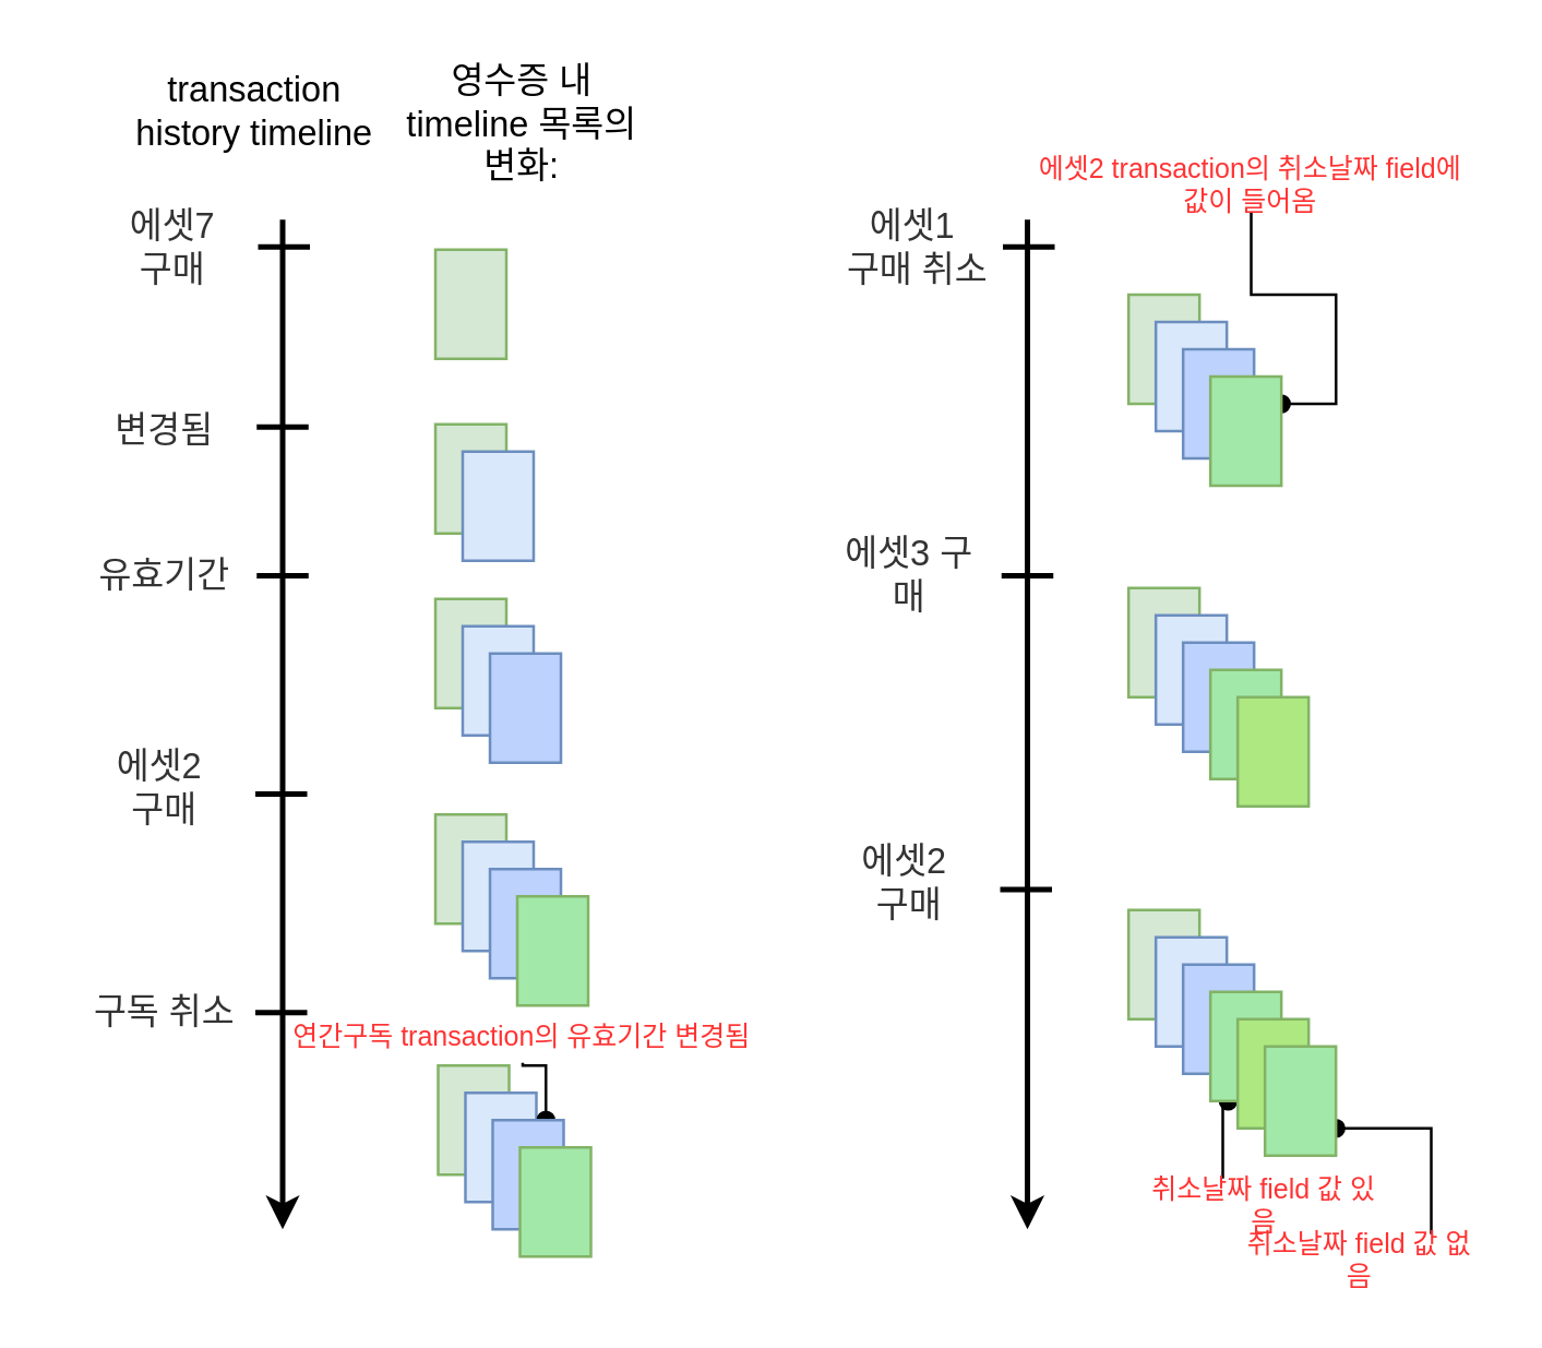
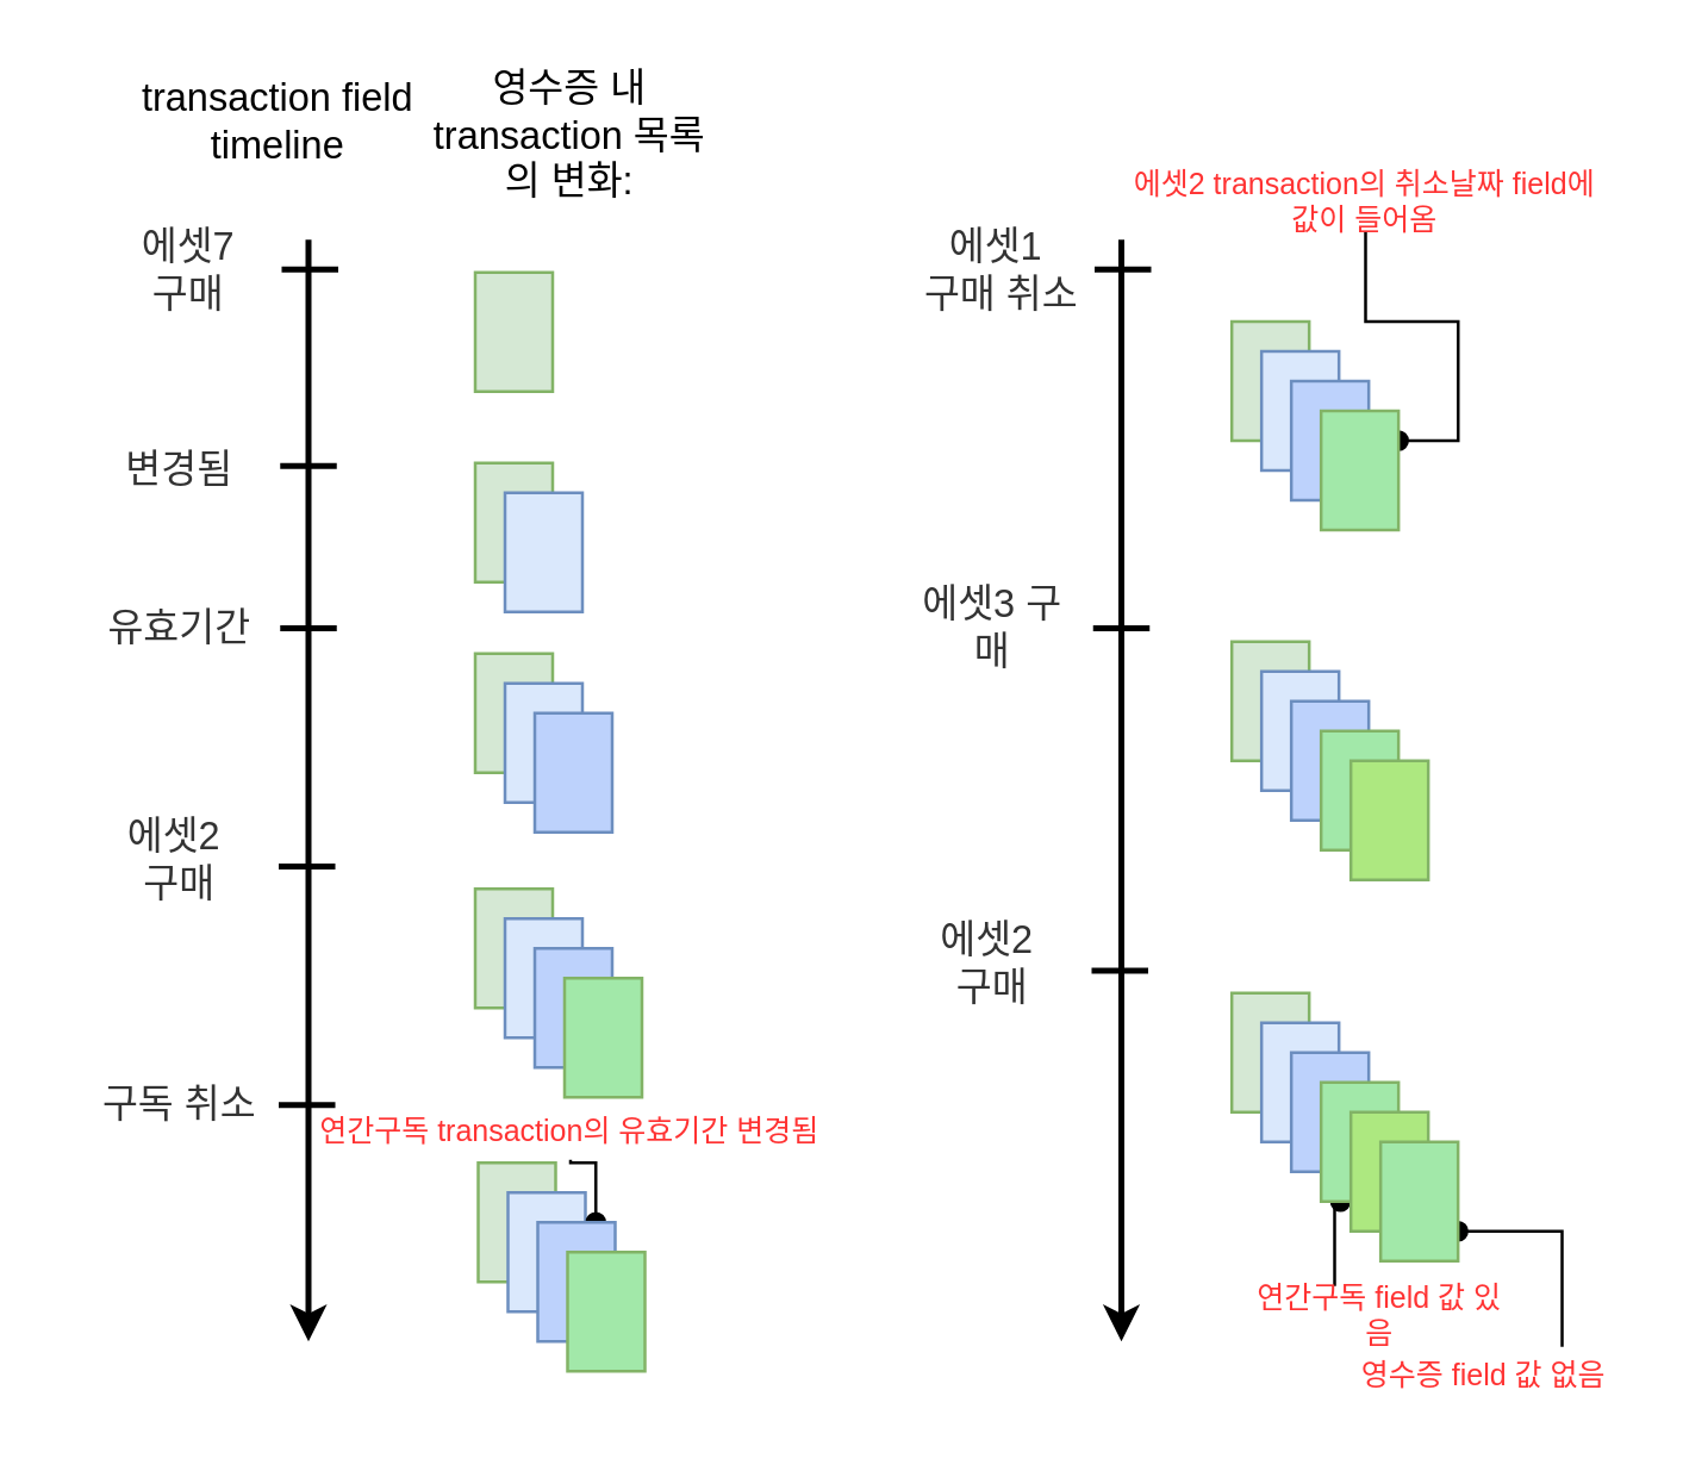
  <mxCell id="0" />
  <mxCell id="1" parent="0" />
  <mxCell id="2" value="" style="endArrow=classic;html=1;strokeWidth=2;endFill=1;" edge="1" parent="1"><mxGeometry width="50" height="50" relative="1" as="geometry"><mxPoint x="103" y="80" as="sourcePoint" /><mxPoint x="103" y="450" as="targetPoint" /></mxGeometry></mxCell>
  <mxCell id="3" value="" style="endArrow=none;html=1;strokeWidth=2;" edge="1" parent="1"><mxGeometry width="50" height="50" relative="1" as="geometry"><mxPoint x="94" y="90" as="sourcePoint" /><mxPoint x="113" y="90" as="targetPoint" /></mxGeometry></mxCell>
  <mxCell id="4" value="&lt;font color=&quot;#333333&quot; style=&quot;font-size: 13px&quot;&gt;에셋7 &lt;br style=&quot;font-size: 13px&quot;&gt;구매&lt;/font&gt;" style="text;html=1;strokeColor=none;fillColor=none;align=center;verticalAlign=middle;whiteSpace=wrap;rounded=0;fontSize=13;" vertex="1" parent="1"><mxGeometry x="33" y="80" width="60" height="20" as="geometry" /></mxCell>
  <mxCell id="5" value="&lt;font color=&quot;#333333&quot; style=&quot;font-size: 13px;&quot;&gt;&lt;span style=&quot;font-size: 13px;&quot;&gt;변경됨&lt;/span&gt;&lt;/font&gt;" style="text;html=1;strokeColor=none;fillColor=none;align=center;verticalAlign=middle;whiteSpace=wrap;rounded=0;fontSize=13;" vertex="1" parent="1"><mxGeometry x="30" y="146.5" width="60" height="20" as="geometry" /></mxCell>
  <mxCell id="6" value="&lt;font color=&quot;#333333&quot; style=&quot;font-size: 13px;&quot;&gt;&lt;span style=&quot;font-size: 13px;&quot;&gt;유효기간&lt;/span&gt;&lt;/font&gt;" style="text;html=1;strokeColor=none;fillColor=none;align=center;verticalAlign=middle;whiteSpace=wrap;rounded=0;fontSize=13;" vertex="1" parent="1"><mxGeometry x="30" y="200" width="60" height="20" as="geometry" /></mxCell>
  <mxCell id="7" value="&lt;font color=&quot;#333333&quot; style=&quot;font-size: 13px&quot;&gt;에셋2&amp;nbsp;&lt;br style=&quot;font-size: 13px&quot;&gt;구매&lt;/font&gt;" style="text;html=1;strokeColor=none;fillColor=none;align=center;verticalAlign=middle;whiteSpace=wrap;rounded=0;fontSize=13;" vertex="1" parent="1"><mxGeometry x="20" y="278" width="80" height="20" as="geometry" /></mxCell>
  <mxCell id="8" value="&lt;font color=&quot;#333333&quot; style=&quot;font-size: 13px;&quot;&gt;&lt;span style=&quot;font-size: 13px;&quot;&gt;구독 취소&lt;/span&gt;&lt;/font&gt;" style="text;html=1;strokeColor=none;fillColor=none;align=center;verticalAlign=middle;whiteSpace=wrap;rounded=0;fontSize=13;" vertex="1" parent="1"><mxGeometry x="20" y="360" width="80" height="20" as="geometry" /></mxCell>
- <mxCell id="9" value="영수증 내 timeline 목록의 변화:" style="text;html=1;strokeColor=none;fillColor=none;align=center;verticalAlign=middle;whiteSpace=wrap;rounded=0;fontSize=13;" vertex="1" parent="1"><mxGeometry x="141" y="25" width="100" height="40" as="geometry" /></mxCell>
- <mxCell id="10" value="transaction history timeline" style="text;html=1;strokeColor=none;fillColor=none;align=center;verticalAlign=middle;whiteSpace=wrap;rounded=0;fontSize=13;" vertex="1" parent="1"><mxGeometry x="43" y="20" width="100" height="40" as="geometry" /></mxCell>
+ <mxCell id="9" value="영수증 내 transaction 목록의 변화:" style="text;html=1;strokeColor=none;fillColor=none;align=center;verticalAlign=middle;whiteSpace=wrap;rounded=0;fontSize=13;" vertex="1" parent="1"><mxGeometry x="141" y="25" width="100" height="40" as="geometry" /></mxCell>
+ <mxCell id="10" value="transaction field timeline" style="text;html=1;strokeColor=none;fillColor=none;align=center;verticalAlign=middle;whiteSpace=wrap;rounded=0;fontSize=13;" vertex="1" parent="1"><mxGeometry x="43" y="20" width="100" height="40" as="geometry" /></mxCell>
  <mxCell id="11" value="" style="endArrow=none;html=1;strokeWidth=2;" edge="1" parent="1"><mxGeometry width="50" height="50" relative="1" as="geometry"><mxPoint x="93" y="370.571" as="sourcePoint" /><mxPoint x="112" y="370.571" as="targetPoint" /></mxGeometry></mxCell>
  <mxCell id="12" value="" style="endArrow=none;html=1;strokeWidth=2;" edge="1" parent="1"><mxGeometry width="50" height="50" relative="1" as="geometry"><mxPoint x="93" y="290.5" as="sourcePoint" /><mxPoint x="112" y="290.5" as="targetPoint" /></mxGeometry></mxCell>
  <mxCell id="13" value="" style="endArrow=none;html=1;strokeWidth=2;" edge="1" parent="1"><mxGeometry width="50" height="50" relative="1" as="geometry"><mxPoint x="93.5" y="210.5" as="sourcePoint" /><mxPoint x="112.5" y="210.5" as="targetPoint" /></mxGeometry></mxCell>
  <mxCell id="14" value="" style="endArrow=none;html=1;strokeWidth=2;" edge="1" parent="1"><mxGeometry width="50" height="50" relative="1" as="geometry"><mxPoint x="93.5" y="156" as="sourcePoint" /><mxPoint x="112.5" y="156" as="targetPoint" /></mxGeometry></mxCell>
  <mxCell id="15" value="" style="rounded=0;whiteSpace=wrap;html=1;fontSize=13;fillColor=#d5e8d4;strokeColor=#82b366;" vertex="1" parent="1"><mxGeometry x="159" y="91" width="26" height="40" as="geometry" /></mxCell>
  <mxCell id="16" value="" style="rounded=0;whiteSpace=wrap;html=1;fontSize=13;fillColor=#d5e8d4;strokeColor=#82b366;" vertex="1" parent="1"><mxGeometry x="159" y="155" width="26" height="40" as="geometry" /></mxCell>
  <mxCell id="17" value="" style="rounded=0;whiteSpace=wrap;html=1;fontSize=13;fillColor=#dae8fc;strokeColor=#6c8ebf;" vertex="1" parent="1"><mxGeometry x="169" y="165" width="26" height="40" as="geometry" /></mxCell>
  <mxCell id="18" value="" style="rounded=0;whiteSpace=wrap;html=1;fontSize=13;fillColor=#d5e8d4;strokeColor=#82b366;" vertex="1" parent="1"><mxGeometry x="159" y="219" width="26" height="40" as="geometry" /></mxCell>
  <mxCell id="19" value="" style="rounded=0;whiteSpace=wrap;html=1;fontSize=13;fillColor=#dae8fc;strokeColor=#6c8ebf;" vertex="1" parent="1"><mxGeometry x="169" y="229" width="26" height="40" as="geometry" /></mxCell>
  <mxCell id="20" value="" style="rounded=0;whiteSpace=wrap;html=1;fontSize=13;fillColor=#BDD2FC;strokeColor=#6c8ebf;" vertex="1" parent="1"><mxGeometry x="179" y="239" width="26" height="40" as="geometry" /></mxCell>
  <mxCell id="21" value="" style="rounded=0;whiteSpace=wrap;html=1;fontSize=13;fillColor=#d5e8d4;strokeColor=#82b366;" vertex="1" parent="1"><mxGeometry x="159" y="298" width="26" height="40" as="geometry" /></mxCell>
  <mxCell id="22" value="" style="rounded=0;whiteSpace=wrap;html=1;fontSize=13;fillColor=#dae8fc;strokeColor=#6c8ebf;" vertex="1" parent="1"><mxGeometry x="169" y="308" width="26" height="40" as="geometry" /></mxCell>
  <mxCell id="23" value="" style="rounded=0;whiteSpace=wrap;html=1;fontSize=13;fillColor=#BDD2FC;strokeColor=#6c8ebf;" vertex="1" parent="1"><mxGeometry x="179" y="318" width="26" height="40" as="geometry" /></mxCell>
  <mxCell id="24" value="" style="rounded=0;whiteSpace=wrap;html=1;fontSize=13;fillColor=#A2E8A9;strokeColor=#82b366;" vertex="1" parent="1"><mxGeometry x="189" y="328" width="26" height="40" as="geometry" /></mxCell>
  <mxCell id="25" value="" style="rounded=0;whiteSpace=wrap;html=1;fontSize=13;fillColor=#d5e8d4;strokeColor=#82b366;" vertex="1" parent="1"><mxGeometry x="160" y="390" width="26" height="40" as="geometry" /></mxCell>
  <mxCell id="26" value="" style="rounded=0;whiteSpace=wrap;html=1;fontSize=13;fillColor=#dae8fc;strokeColor=#6c8ebf;" vertex="1" parent="1"><mxGeometry x="170" y="400" width="26" height="40" as="geometry" /></mxCell>
  <mxCell id="27" style="edgeStyle=orthogonalEdgeStyle;rounded=0;orthogonalLoop=1;jettySize=auto;html=1;exitX=0.75;exitY=0;exitDx=0;exitDy=0;startArrow=oval;startFill=1;endArrow=none;endFill=0;strokeWidth=1;fontSize=13;fontColor=#FF3333;jumpSize=4;" edge="1" parent="1" source="28" target="30"><mxGeometry relative="1" as="geometry" /></mxCell>
  <mxCell id="28" value="" style="rounded=0;whiteSpace=wrap;html=1;fontSize=13;fillColor=#BDD2FC;strokeColor=#6c8ebf;" vertex="1" parent="1"><mxGeometry x="180" y="410" width="26" height="40" as="geometry" /></mxCell>
  <mxCell id="29" value="" style="rounded=0;whiteSpace=wrap;html=1;fontSize=13;fillColor=#A2E8A9;strokeColor=#82b366;" vertex="1" parent="1"><mxGeometry x="190" y="420" width="26" height="40" as="geometry" /></mxCell>
  <mxCell id="30" value="&lt;font style=&quot;font-size: 10px;&quot;&gt;&lt;span style=&quot;font-size: 10px;&quot;&gt;연간구독 transaction의 유효기간 변경됨&lt;/span&gt;&lt;/font&gt;" style="text;html=1;strokeColor=none;fillColor=none;align=center;verticalAlign=middle;whiteSpace=wrap;rounded=0;fontSize=10;fontColor=#FF3333;" vertex="1" parent="1"><mxGeometry x="106" y="368" width="170" height="21" as="geometry" /></mxCell>
  <mxCell id="31" value="" style="endArrow=classic;html=1;strokeWidth=2;endFill=1;" edge="1" parent="1"><mxGeometry width="50" height="50" relative="1" as="geometry"><mxPoint x="376" y="80" as="sourcePoint" /><mxPoint x="376" y="450" as="targetPoint" /></mxGeometry></mxCell>
  <mxCell id="32" value="" style="endArrow=none;html=1;strokeWidth=2;" edge="1" parent="1"><mxGeometry width="50" height="50" relative="1" as="geometry"><mxPoint x="367" y="90" as="sourcePoint" /><mxPoint x="386" y="90" as="targetPoint" /></mxGeometry></mxCell>
  <mxCell id="33" value="&lt;font color=&quot;#333333&quot; style=&quot;font-size: 13px&quot;&gt;에셋1&amp;nbsp;&lt;br style=&quot;font-size: 13px&quot;&gt;구매 취소&lt;/font&gt;" style="text;html=1;strokeColor=none;fillColor=none;align=center;verticalAlign=middle;whiteSpace=wrap;rounded=0;fontSize=13;" vertex="1" parent="1"><mxGeometry x="306" y="80" width="60" height="20" as="geometry" /></mxCell>
  <mxCell id="34" value="&lt;font color=&quot;#333333&quot;&gt;&lt;span&gt;에셋3 구매&lt;/span&gt;&lt;/font&gt;" style="text;html=1;strokeColor=none;fillColor=none;align=center;verticalAlign=middle;whiteSpace=wrap;rounded=0;fontSize=13;" vertex="1" parent="1"><mxGeometry x="303" y="200" width="60" height="20" as="geometry" /></mxCell>
  <mxCell id="35" value="&lt;font color=&quot;#333333&quot; style=&quot;font-size: 13px&quot;&gt;에셋2&amp;nbsp;&lt;br style=&quot;font-size: 13px&quot;&gt;구매&lt;/font&gt;" style="text;html=1;strokeColor=none;fillColor=none;align=center;verticalAlign=middle;whiteSpace=wrap;rounded=0;fontSize=13;" vertex="1" parent="1"><mxGeometry x="293" y="313" width="80" height="20" as="geometry" /></mxCell>
  <mxCell id="36" value="" style="endArrow=none;html=1;strokeWidth=2;" edge="1" parent="1"><mxGeometry width="50" height="50" relative="1" as="geometry"><mxPoint x="366" y="325.5" as="sourcePoint" /><mxPoint x="385" y="325.5" as="targetPoint" /></mxGeometry></mxCell>
  <mxCell id="37" value="" style="endArrow=none;html=1;strokeWidth=2;" edge="1" parent="1"><mxGeometry width="50" height="50" relative="1" as="geometry"><mxPoint x="366.5" y="210.5" as="sourcePoint" /><mxPoint x="385.5" y="210.5" as="targetPoint" /></mxGeometry></mxCell>
  <mxCell id="38" value="" style="rounded=0;whiteSpace=wrap;html=1;fontSize=13;fillColor=#d5e8d4;strokeColor=#82b366;" vertex="1" parent="1"><mxGeometry x="413.069" y="107.5" width="26" height="40" as="geometry" /></mxCell>
  <mxCell id="39" value="" style="rounded=0;whiteSpace=wrap;html=1;fontSize=13;fillColor=#dae8fc;strokeColor=#6c8ebf;" vertex="1" parent="1"><mxGeometry x="423.069" y="117.5" width="26" height="40" as="geometry" /></mxCell>
  <mxCell id="40" value="" style="rounded=0;whiteSpace=wrap;html=1;fontSize=13;fillColor=#BDD2FC;strokeColor=#6c8ebf;" vertex="1" parent="1"><mxGeometry x="433.069" y="127.5" width="26" height="40" as="geometry" /></mxCell>
  <mxCell id="41" style="edgeStyle=orthogonalEdgeStyle;rounded=0;jumpSize=3;orthogonalLoop=1;jettySize=auto;html=1;exitX=1;exitY=0.25;exitDx=0;exitDy=0;entryX=0.5;entryY=1;entryDx=0;entryDy=0;startArrow=oval;startFill=1;endArrow=none;endFill=0;strokeWidth=1;fontSize=10;fontColor=#FF3333;" edge="1" parent="1" source="42" target="43"><mxGeometry relative="1" as="geometry" /></mxCell>
  <mxCell id="42" value="" style="rounded=0;whiteSpace=wrap;html=1;fontSize=13;fillColor=#A2E8A9;strokeColor=#82b366;" vertex="1" parent="1"><mxGeometry x="443.069" y="137.5" width="26" height="40" as="geometry" /></mxCell>
  <mxCell id="43" value="에셋2 transaction의 취소날짜 field에 &amp;nbsp;값이 들어옴&amp;nbsp;" style="text;html=1;strokeColor=none;fillColor=none;align=center;verticalAlign=middle;whiteSpace=wrap;rounded=0;fontSize=10;fontColor=#FF3333;" vertex="1" parent="1"><mxGeometry x="373" y="56.5" width="170" height="21" as="geometry" /></mxCell>
  <mxCell id="44" value="" style="rounded=0;whiteSpace=wrap;html=1;fontSize=13;fillColor=#d5e8d4;strokeColor=#82b366;" vertex="1" parent="1"><mxGeometry x="413.069" y="215" width="26" height="40" as="geometry" /></mxCell>
  <mxCell id="45" value="" style="rounded=0;whiteSpace=wrap;html=1;fontSize=13;fillColor=#dae8fc;strokeColor=#6c8ebf;" vertex="1" parent="1"><mxGeometry x="423.069" y="225" width="26" height="40" as="geometry" /></mxCell>
  <mxCell id="46" value="" style="rounded=0;whiteSpace=wrap;html=1;fontSize=13;fillColor=#BDD2FC;strokeColor=#6c8ebf;" vertex="1" parent="1"><mxGeometry x="433.069" y="235" width="26" height="40" as="geometry" /></mxCell>
  <mxCell id="47" value="" style="rounded=0;whiteSpace=wrap;html=1;fontSize=13;fillColor=#A2E8A9;strokeColor=#82b366;" vertex="1" parent="1"><mxGeometry x="443.069" y="245" width="26" height="40" as="geometry" /></mxCell>
  <mxCell id="48" value="" style="rounded=0;whiteSpace=wrap;html=1;fontSize=13;fillColor=#ADE880;strokeColor=#82b366;" vertex="1" parent="1"><mxGeometry x="453.069" y="255" width="26" height="40" as="geometry" /></mxCell>
  <mxCell id="49" value="" style="rounded=0;whiteSpace=wrap;html=1;fontSize=13;fillColor=#d5e8d4;strokeColor=#82b366;" vertex="1" parent="1"><mxGeometry x="413.069" y="333" width="26" height="40" as="geometry" /></mxCell>
  <mxCell id="50" value="" style="rounded=0;whiteSpace=wrap;html=1;fontSize=13;fillColor=#dae8fc;strokeColor=#6c8ebf;" vertex="1" parent="1"><mxGeometry x="423.069" y="343" width="26" height="40" as="geometry" /></mxCell>
  <mxCell id="51" value="" style="rounded=0;whiteSpace=wrap;html=1;fontSize=13;fillColor=#BDD2FC;strokeColor=#6c8ebf;" vertex="1" parent="1"><mxGeometry x="433.069" y="353" width="26" height="40" as="geometry" /></mxCell>
  <mxCell id="52" style="edgeStyle=orthogonalEdgeStyle;rounded=0;jumpSize=3;orthogonalLoop=1;jettySize=auto;html=1;exitX=0.25;exitY=1;exitDx=0;exitDy=0;entryX=0.329;entryY=0.067;entryDx=0;entryDy=0;entryPerimeter=0;startArrow=oval;startFill=1;endArrow=none;endFill=0;strokeWidth=1;fontSize=10;fontColor=#FF3333;" edge="1" parent="1" source="53" target="57"><mxGeometry relative="1" as="geometry" /></mxCell>
  <mxCell id="53" value="" style="rounded=0;whiteSpace=wrap;html=1;fontSize=13;fillColor=#A2E8A9;strokeColor=#82b366;" vertex="1" parent="1"><mxGeometry x="443.069" y="363" width="26" height="40" as="geometry" /></mxCell>
  <mxCell id="54" value="" style="rounded=0;whiteSpace=wrap;html=1;fontSize=13;fillColor=#ADE880;strokeColor=#82b366;" vertex="1" parent="1"><mxGeometry x="453.069" y="373" width="26" height="40" as="geometry" /></mxCell>
  <mxCell id="55" style="edgeStyle=orthogonalEdgeStyle;rounded=0;jumpSize=3;orthogonalLoop=1;jettySize=auto;html=1;exitX=1;exitY=0.75;exitDx=0;exitDy=0;entryX=0.789;entryY=0.062;entryDx=0;entryDy=0;entryPerimeter=0;startArrow=oval;startFill=1;endArrow=none;endFill=0;strokeWidth=1;fontSize=10;fontColor=#FF3333;" edge="1" parent="1" source="56" target="58"><mxGeometry relative="1" as="geometry" /></mxCell>
  <mxCell id="56" value="" style="rounded=0;whiteSpace=wrap;html=1;fontSize=13;fillColor=#A2E8A9;strokeColor=#82b366;" vertex="1" parent="1"><mxGeometry x="463.069" y="383" width="26" height="40" as="geometry" /></mxCell>
- <mxCell id="57" value="취소날짜 field 값 있음" style="text;html=1;strokeColor=none;fillColor=none;align=center;verticalAlign=middle;whiteSpace=wrap;rounded=0;fontSize=10;fontColor=#FF3333;" vertex="1" parent="1"><mxGeometry x="418" y="430" width="90" height="21" as="geometry" /></mxCell>
- <mxCell id="58" value="취소날짜 field 값 없음" style="text;html=1;strokeColor=none;fillColor=none;align=center;verticalAlign=middle;whiteSpace=wrap;rounded=0;fontSize=10;fontColor=#FF3333;" vertex="1" parent="1"><mxGeometry x="453" y="450.5" width="90" height="21" as="geometry" /></mxCell>
+ <mxCell id="57" value="연간구독 field 값 있음" style="text;html=1;strokeColor=none;fillColor=none;align=center;verticalAlign=middle;whiteSpace=wrap;rounded=0;fontSize=10;fontColor=#FF3333;" vertex="1" parent="1"><mxGeometry x="418" y="430" width="90" height="21" as="geometry" /></mxCell>
+ <mxCell id="58" value="영수증 field 값 없음" style="text;html=1;strokeColor=none;fillColor=none;align=center;verticalAlign=middle;whiteSpace=wrap;rounded=0;fontSize=10;fontColor=#FF3333;" vertex="1" parent="1"><mxGeometry x="453" y="450.5" width="90" height="21" as="geometry" /></mxCell>
